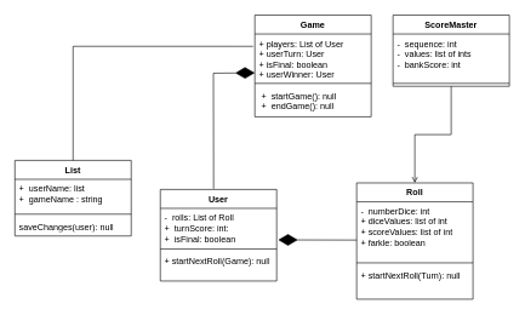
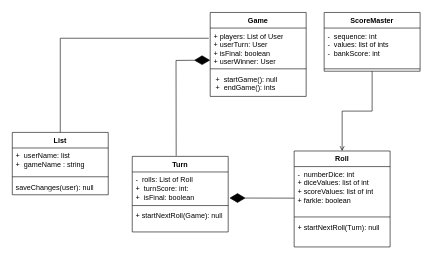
  <mxCell id="0" />
  <mxCell id="1" parent="0" />
- <mxCell id="2" value="User" style="swimlane;fontStyle=1;align=center;verticalAlign=top;childLayout=stackLayout;horizontal=1;startSize=26;horizontalStack=0;resizeParent=1;resizeParentMax=0;resizeLast=0;collapsible=1;marginBottom=0;whiteSpace=wrap;html=1;" parent="1" vertex="1"><mxGeometry x="220" y="260" width="160" height="126" as="geometry" /></mxCell>
+ <mxCell id="2" value="Turn" style="swimlane;fontStyle=1;align=center;verticalAlign=top;childLayout=stackLayout;horizontal=1;startSize=26;horizontalStack=0;resizeParent=1;resizeParentMax=0;resizeLast=0;collapsible=1;marginBottom=0;whiteSpace=wrap;html=1;" parent="1" vertex="1"><mxGeometry x="220" y="260" width="160" height="126" as="geometry" /></mxCell>
  <mxCell id="3" value="-&amp;nbsp; rolls: List of Roll&lt;div&gt;+&amp;nbsp; turnScore: int:&lt;/div&gt;&lt;div&gt;+&amp;nbsp; isFinal: boolean&lt;/div&gt;" style="text;strokeColor=none;fillColor=none;align=left;verticalAlign=top;spacingLeft=4;spacingRight=4;overflow=hidden;rotatable=0;points=[[0,0.5],[1,0.5]];portConstraint=eastwest;whiteSpace=wrap;html=1;" parent="2" vertex="1"><mxGeometry y="26" width="160" height="52" as="geometry" /></mxCell>
  <mxCell id="4" value="" style="line;strokeWidth=1;fillColor=none;align=left;verticalAlign=middle;spacingTop=-1;spacingLeft=3;spacingRight=3;rotatable=0;labelPosition=right;points=[];portConstraint=eastwest;strokeColor=inherit;" parent="2" vertex="1"><mxGeometry y="78" width="160" height="8" as="geometry" /></mxCell>
  <mxCell id="5" value="&lt;div&gt;+ startNextRoll(Game): null&lt;/div&gt;" style="text;strokeColor=none;fillColor=none;align=left;verticalAlign=top;spacingLeft=4;spacingRight=4;overflow=hidden;rotatable=0;points=[[0,0.5],[1,0.5]];portConstraint=eastwest;whiteSpace=wrap;html=1;" parent="2" vertex="1"><mxGeometry y="86" width="160" height="40" as="geometry" /></mxCell>
  <mxCell id="6" value="List" style="swimlane;fontStyle=1;align=center;verticalAlign=top;childLayout=stackLayout;horizontal=1;startSize=26;horizontalStack=0;resizeParent=1;resizeParentMax=0;resizeLast=0;collapsible=1;marginBottom=0;whiteSpace=wrap;html=1;" parent="1" vertex="1"><mxGeometry x="20" y="220" width="160" height="104" as="geometry" /></mxCell>
  <mxCell id="7" value="+&amp;nbsp; userName: list&lt;div&gt;+&amp;nbsp; gameName : string&lt;br&gt;&lt;div&gt;&lt;br&gt;&lt;/div&gt;&lt;/div&gt;" style="text;strokeColor=none;fillColor=none;align=left;verticalAlign=top;spacingLeft=4;spacingRight=4;overflow=hidden;rotatable=0;points=[[0,0.5],[1,0.5]];portConstraint=eastwest;whiteSpace=wrap;html=1;" parent="6" vertex="1"><mxGeometry y="26" width="160" height="44" as="geometry" /></mxCell>
  <mxCell id="8" value="" style="line;strokeWidth=1;fillColor=none;align=left;verticalAlign=middle;spacingTop=-1;spacingLeft=3;spacingRight=3;rotatable=0;labelPosition=right;points=[];portConstraint=eastwest;strokeColor=inherit;" parent="6" vertex="1"><mxGeometry y="70" width="160" height="8" as="geometry" /></mxCell>
  <mxCell id="9" value="saveChanges(user): null" style="text;strokeColor=none;fillColor=none;align=left;verticalAlign=top;spacingLeft=4;spacingRight=4;overflow=hidden;rotatable=0;points=[[0,0.5],[1,0.5]];portConstraint=eastwest;whiteSpace=wrap;html=1;" parent="6" vertex="1"><mxGeometry y="78" width="160" height="26" as="geometry" /></mxCell>
  <mxCell id="10" value="Roll" style="swimlane;fontStyle=1;align=center;verticalAlign=top;childLayout=stackLayout;horizontal=1;startSize=26;horizontalStack=0;resizeParent=1;resizeParentMax=0;resizeLast=0;collapsible=1;marginBottom=0;whiteSpace=wrap;html=1;" parent="1" vertex="1"><mxGeometry x="490" y="251" width="160" height="160" as="geometry" /></mxCell>
  <mxCell id="11" value="&lt;div&gt;-&amp;nbsp; numberDice: int&lt;/div&gt;+ diceValues: list of int&lt;div&gt;+ scoreValues: list of int&lt;/div&gt;&lt;div&gt;&lt;span style=&quot;background-color: transparent; color: light-dark(rgb(0, 0, 0), rgb(255, 255, 255));&quot;&gt;+ farkle: boolean&lt;/span&gt;&lt;/div&gt;" style="text;strokeColor=none;fillColor=none;align=left;verticalAlign=top;spacingLeft=4;spacingRight=4;overflow=hidden;rotatable=0;points=[[0,0.5],[1,0.5]];portConstraint=eastwest;whiteSpace=wrap;html=1;" parent="10" vertex="1"><mxGeometry y="26" width="160" height="80" as="geometry" /></mxCell>
  <mxCell id="12" value="" style="line;strokeWidth=1;fillColor=none;align=left;verticalAlign=middle;spacingTop=-1;spacingLeft=3;spacingRight=3;rotatable=0;labelPosition=right;points=[];portConstraint=eastwest;strokeColor=inherit;" parent="10" vertex="1"><mxGeometry y="106" width="160" height="8" as="geometry" /></mxCell>
  <mxCell id="13" value="+ startNextRoll(Turn): null&lt;div&gt;&lt;div&gt;&lt;br&gt;&lt;/div&gt;&lt;/div&gt;" style="text;strokeColor=none;fillColor=none;align=left;verticalAlign=top;spacingLeft=4;spacingRight=4;overflow=hidden;rotatable=0;points=[[0,0.5],[1,0.5]];portConstraint=eastwest;whiteSpace=wrap;html=1;" parent="10" vertex="1"><mxGeometry y="114" width="160" height="46" as="geometry" /></mxCell>
  <mxCell id="14" value="Game" style="swimlane;fontStyle=1;align=center;verticalAlign=top;childLayout=stackLayout;horizontal=1;startSize=26;horizontalStack=0;resizeParent=1;resizeParentMax=0;resizeLast=0;collapsible=1;marginBottom=0;whiteSpace=wrap;html=1;" parent="1" vertex="1"><mxGeometry x="350" y="20" width="160" height="140" as="geometry" /></mxCell>
  <mxCell id="15" value="+ players: List of User&lt;div&gt;+ userTurn: User&lt;/div&gt;&lt;div&gt;+ isFinal: boolean&lt;/div&gt;&lt;div&gt;+ userWinner: User&lt;/div&gt;&lt;div&gt;&lt;br&gt;&lt;div&gt;&lt;br&gt;&lt;/div&gt;&lt;/div&gt;" style="text;strokeColor=none;fillColor=none;align=left;verticalAlign=top;spacingLeft=4;spacingRight=4;overflow=hidden;rotatable=0;points=[[0,0.5],[1,0.5]];portConstraint=eastwest;whiteSpace=wrap;html=1;" parent="14" vertex="1"><mxGeometry y="26" width="160" height="64" as="geometry" /></mxCell>
  <mxCell id="16" value="" style="endArrow=diamondThin;endFill=1;endSize=24;html=1;rounded=0;entryX=1.013;entryY=0.835;entryDx=0;entryDy=0;entryPerimeter=0;exitX=0.458;exitY=-0.008;exitDx=0;exitDy=0;exitPerimeter=0;" parent="14" source="2" edge="1"><mxGeometry width="160" relative="1" as="geometry"><mxPoint x="108" y="79.5" as="sourcePoint" /><mxPoint y="79.5" as="targetPoint" /><Array as="points"><mxPoint x="-57" y="80" /></Array></mxGeometry></mxCell>
  <mxCell id="17" value="" style="line;strokeWidth=1;fillColor=none;align=left;verticalAlign=middle;spacingTop=-1;spacingLeft=3;spacingRight=3;rotatable=0;labelPosition=right;points=[];portConstraint=eastwest;strokeColor=inherit;" parent="14" vertex="1"><mxGeometry y="90" width="160" height="8" as="geometry" /></mxCell>
- <mxCell id="18" value="&amp;nbsp;+&amp;nbsp; startGame(): null&lt;div&gt;&amp;nbsp;+&amp;nbsp; endGame(): null&lt;/div&gt;" style="text;strokeColor=none;fillColor=none;align=left;verticalAlign=top;spacingLeft=4;spacingRight=4;overflow=hidden;rotatable=0;points=[[0,0.5],[1,0.5]];portConstraint=eastwest;whiteSpace=wrap;html=1;" parent="14" vertex="1"><mxGeometry y="98" width="160" height="42" as="geometry" /></mxCell>
+ <mxCell id="18" value="&amp;nbsp;+&amp;nbsp; startGame(): null&lt;div&gt;&amp;nbsp;+&amp;nbsp; endGame(): ints&lt;/div&gt;" style="text;strokeColor=none;fillColor=none;align=left;verticalAlign=top;spacingLeft=4;spacingRight=4;overflow=hidden;rotatable=0;points=[[0,0.5],[1,0.5]];portConstraint=eastwest;whiteSpace=wrap;html=1;" parent="14" vertex="1"><mxGeometry y="98" width="160" height="42" as="geometry" /></mxCell>
  <mxCell id="19" value="ScoreMaster" style="swimlane;fontStyle=1;align=center;verticalAlign=top;childLayout=stackLayout;horizontal=1;startSize=26;horizontalStack=0;resizeParent=1;resizeParentMax=0;resizeLast=0;collapsible=1;marginBottom=0;whiteSpace=wrap;html=1;" parent="1" vertex="1"><mxGeometry x="540" y="20" width="160" height="98" as="geometry" /></mxCell>
  <mxCell id="20" value="&lt;div&gt;-&amp;nbsp; sequence: int&lt;/div&gt;&lt;div&gt;-&amp;nbsp; values: list of ints&lt;/div&gt;&lt;div&gt;-&amp;nbsp; bankScore: int&lt;/div&gt;" style="text;strokeColor=none;fillColor=none;align=left;verticalAlign=top;spacingLeft=4;spacingRight=4;overflow=hidden;rotatable=0;points=[[0,0.5],[1,0.5]];portConstraint=eastwest;whiteSpace=wrap;html=1;" parent="19" vertex="1"><mxGeometry y="26" width="160" height="64" as="geometry" /></mxCell>
  <mxCell id="21" value="" style="line;strokeWidth=1;fillColor=none;align=left;verticalAlign=middle;spacingTop=-1;spacingLeft=3;spacingRight=3;rotatable=0;labelPosition=right;points=[];portConstraint=eastwest;strokeColor=inherit;" parent="19" vertex="1"><mxGeometry y="90" width="160" height="8" as="geometry" /></mxCell>
  <mxCell id="22" value="" style="endArrow=diamondThin;endFill=1;endSize=24;html=1;rounded=0;entryX=1.013;entryY=0.835;entryDx=0;entryDy=0;entryPerimeter=0;exitX=0;exitY=0.658;exitDx=0;exitDy=0;exitPerimeter=0;" parent="1" source="11" target="3" edge="1"><mxGeometry width="160" relative="1" as="geometry"><mxPoint x="220" y="130" as="sourcePoint" /><mxPoint x="380" y="130" as="targetPoint" /></mxGeometry></mxCell>
  <mxCell id="23" value="" style="endArrow=none;html=1;edgeStyle=orthogonalEdgeStyle;rounded=0;entryX=-0.015;entryY=0.266;entryDx=0;entryDy=0;entryPerimeter=0;exitX=0.5;exitY=0;exitDx=0;exitDy=0;" parent="1" source="6" target="15" edge="1"><mxGeometry relative="1" as="geometry"><mxPoint x="220" y="130" as="sourcePoint" /><mxPoint x="380" y="130" as="targetPoint" /></mxGeometry></mxCell>
  <mxCell id="24" value="" style="endArrow=open;html=1;edgeStyle=orthogonalEdgeStyle;rounded=0;entryX=0.5;entryY=0;entryDx=0;entryDy=0;exitX=0.5;exitY=1;exitDx=0;exitDy=0;" parent="1" source="19" target="10" edge="1"><mxGeometry relative="1" as="geometry"><mxPoint x="610" y="140" as="sourcePoint" /><mxPoint x="380" y="130" as="targetPoint" /></mxGeometry></mxCell>
